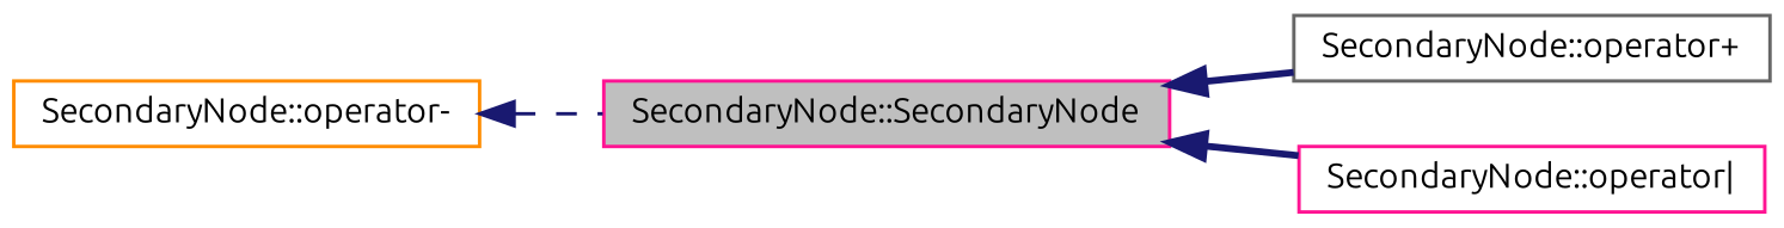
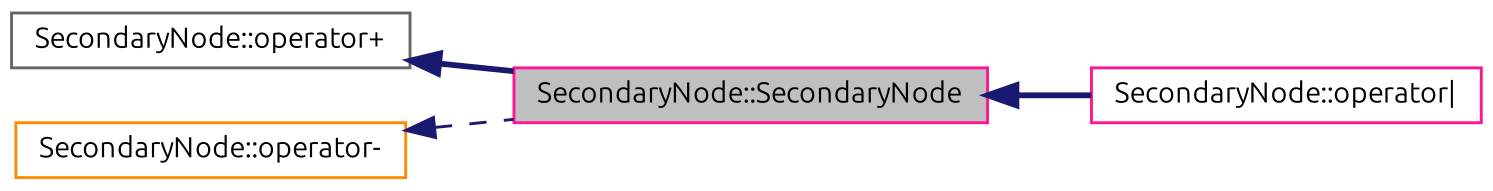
  digraph {
    fontname=Ubuntu
    rankdir=LR
    node [color=deeppink fillcolor=white fontname=Ubuntu fontsize=10 shape=record style=filled]
    edge [color=midnightblue dir=back fontname=Ubuntu fontsize=10 labelfontname=FreeSans labelfontsize=10 style=bold]
    n1 [fillcolor=grey75 fontcolor=black height=0.2 label="SecondaryNode::SecondaryNode" width=0.4]
    n2 [color=gray40 height=0.2 label="SecondaryNode::operator+" width=0.4]
    n3 [height=0.2 label="SecondaryNode::operator\|" width=0.4]
    n4 [color=darkorange height=0.2 label="SecondaryNode::operator-" width=0.4]
-   n1 -> n2
+   n2 -> n1
    n1 -> n3
    n4 -> n1 [style=dashed]
  }
